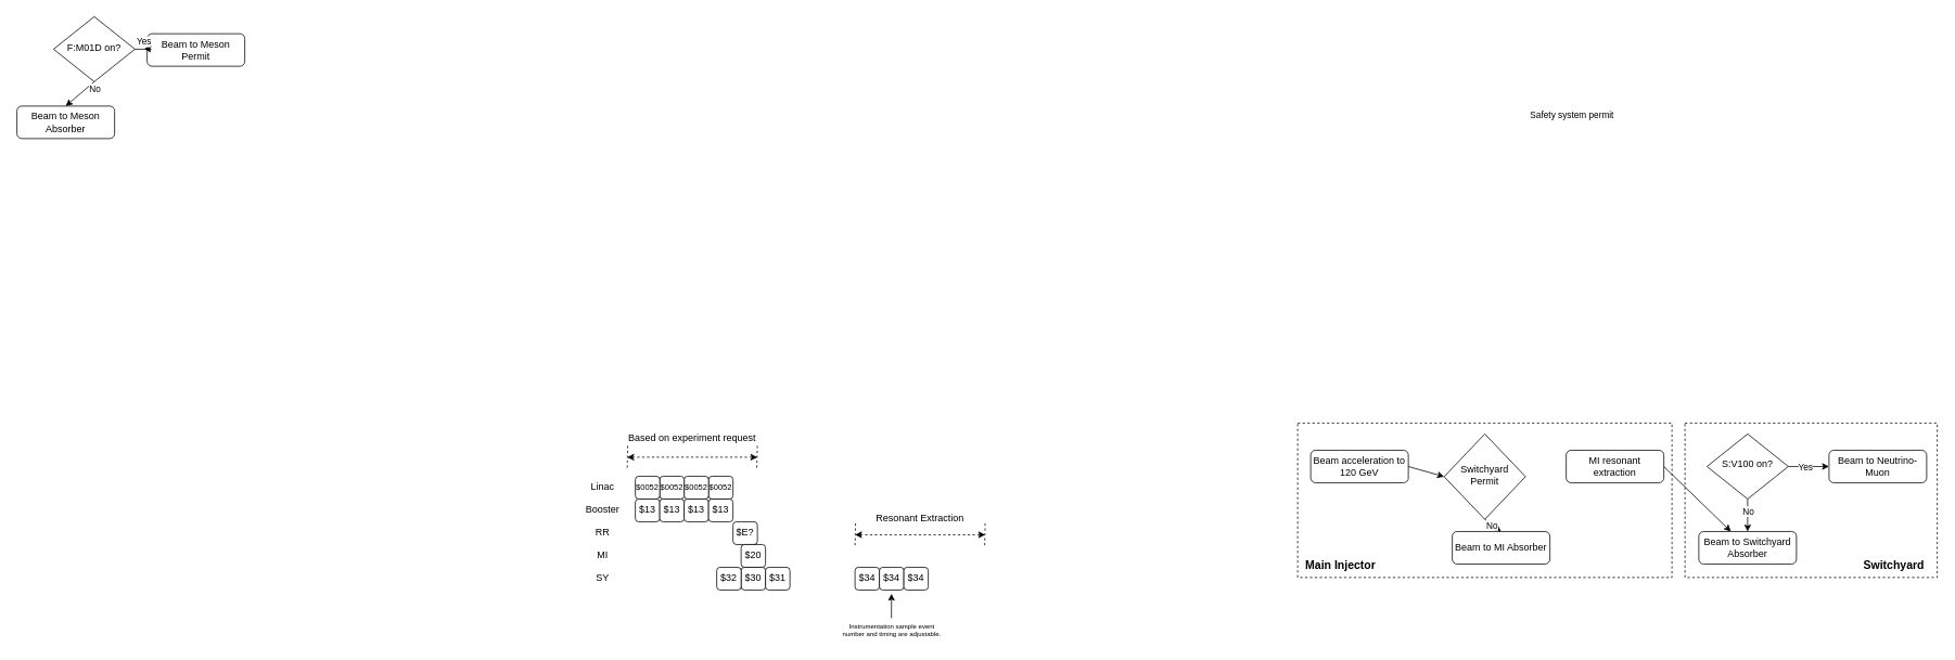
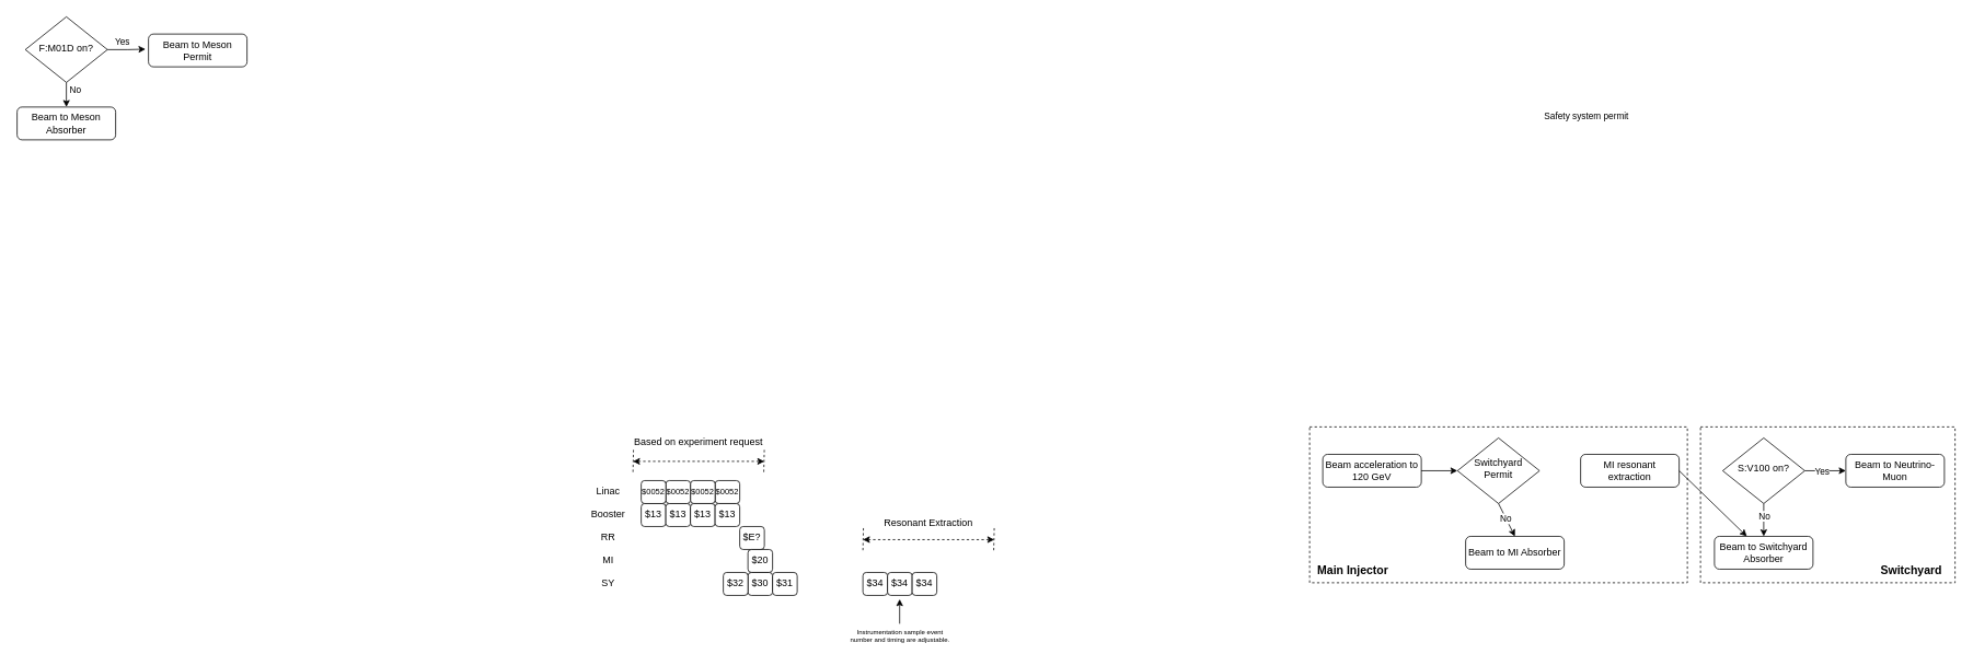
  <mxCell id="0" />
  <mxCell id="1" parent="0" />
  <mxCell id="2" value="" style="rounded=0;whiteSpace=wrap;html=1;dashed=1;" vertex="1" parent="1"><mxGeometry x="1594" y="520" width="460" height="190" as="geometry" /></mxCell>
  <mxCell id="3" value="" style="rounded=0;whiteSpace=wrap;html=1;dashed=1;" vertex="1" parent="1"><mxGeometry x="2070" y="520" width="310" height="190" as="geometry" /></mxCell>
  <mxCell id="4" value="Beam to Meson Permit" style="rounded=1;whiteSpace=wrap;html=1;fontSize=12;glass=0;strokeWidth=1;shadow=0;" parent="1" vertex="1"><mxGeometry x="180" y="41" width="120" height="40" as="geometry" /></mxCell>
  <mxCell id="5" value="Beam to Neutrino-Muon" style="rounded=1;whiteSpace=wrap;html=1;fontSize=12;glass=0;strokeWidth=1;shadow=0;" parent="1" vertex="1"><mxGeometry x="2247" y="553.44" width="120" height="40" as="geometry" /></mxCell>
  <mxCell id="6" value="" style="edgeStyle=orthogonalEdgeStyle;rounded=0;orthogonalLoop=1;jettySize=auto;html=1;exitX=0.5;exitY=1;exitDx=0;exitDy=0;entryX=0.5;entryY=0;entryDx=0;entryDy=0;" parent="1" source="9" target="8" edge="1"><mxGeometry relative="1" as="geometry"><mxPoint x="2197" y="623.44" as="targetPoint" /></mxGeometry></mxCell>
  <mxCell id="7" value="No" style="edgeLabel;html=1;align=center;verticalAlign=middle;resizable=0;points=[];" parent="6" vertex="1" connectable="0"><mxGeometry x="-0.438" relative="1" as="geometry"><mxPoint y="4" as="offset" /></mxGeometry></mxCell>
  <mxCell id="8" value="Beam to Switchyard Absorber" style="rounded=1;whiteSpace=wrap;html=1;fontSize=12;glass=0;strokeWidth=1;shadow=0;" parent="1" vertex="1"><mxGeometry x="2087" y="653.44" width="120" height="40" as="geometry" /></mxCell>
  <mxCell id="9" value="S:V100 on?" style="rhombus;whiteSpace=wrap;html=1;shadow=0;fontFamily=Helvetica;fontSize=12;align=center;strokeWidth=1;spacing=6;spacingTop=-4;" parent="1" vertex="1"><mxGeometry x="2097" y="533.44" width="100" height="80" as="geometry" /></mxCell>
  <mxCell id="10" value="" style="endArrow=classic;html=1;rounded=0;exitX=1;exitY=0.5;exitDx=0;exitDy=0;entryX=0;entryY=0.5;entryDx=0;entryDy=0;" parent="1" source="9" target="5" edge="1"><mxGeometry width="50" height="50" relative="1" as="geometry"><mxPoint x="2237" y="563.44" as="sourcePoint" /><mxPoint x="2287" y="513.44" as="targetPoint" /></mxGeometry></mxCell>
  <mxCell id="11" value="Yes" style="edgeLabel;html=1;align=center;verticalAlign=middle;resizable=0;points=[];" parent="10" vertex="1" connectable="0"><mxGeometry x="-0.038" relative="1" as="geometry"><mxPoint x="-4" as="offset" /></mxGeometry></mxCell>
  <mxCell id="12" value="" style="edgeStyle=orthogonalEdgeStyle;rounded=0;orthogonalLoop=1;jettySize=auto;html=1;entryX=-0.03;entryY=0.461;entryDx=0;entryDy=0;entryPerimeter=0;" parent="1" source="14" target="4" edge="1"><mxGeometry relative="1" as="geometry"><mxPoint x="180" y="60" as="targetPoint" /></mxGeometry></mxCell>
  <mxCell id="13" value="Yes" style="edgeLabel;html=1;align=center;verticalAlign=middle;resizable=0;points=[];" parent="12" vertex="1" connectable="0"><mxGeometry x="-0.282" y="1" relative="1" as="geometry"><mxPoint y="-9" as="offset" /></mxGeometry></mxCell>
- <mxCell id="14" value="F:M01D on?" style="rhombus;whiteSpace=wrap;html=1;shadow=0;fontFamily=Helvetica;fontSize=12;align=center;strokeWidth=1;spacing=6;spacingTop=-4;" parent="1" vertex="1"><mxGeometry x="65" y="20" width="100" height="80" as="geometry" /></mxCell>
+ <mxCell id="14" value="F:M01D on?" style="rhombus;whiteSpace=wrap;html=1;shadow=0;fontFamily=Helvetica;fontSize=12;align=center;strokeWidth=1;spacing=6;spacingTop=-4;" parent="1" vertex="1"><mxGeometry x="30" y="20" width="100" height="80" as="geometry" /></mxCell>
  <mxCell id="15" value="Beam to Meson Absorber" style="rounded=1;whiteSpace=wrap;html=1;fontSize=12;glass=0;strokeWidth=1;shadow=0;" parent="1" vertex="1"><mxGeometry x="20" y="130" width="120" height="40" as="geometry" /></mxCell>
  <mxCell id="16" value="" style="endArrow=classic;html=1;rounded=0;exitX=0.5;exitY=1;exitDx=0;exitDy=0;entryX=0.5;entryY=0;entryDx=0;entryDy=0;" parent="1" source="14" target="15" edge="1"><mxGeometry width="50" height="50" relative="1" as="geometry"><mxPoint x="90" y="210" as="sourcePoint" /><mxPoint x="140" y="160" as="targetPoint" /></mxGeometry></mxCell>
  <mxCell id="17" value="No" style="edgeLabel;html=1;align=center;verticalAlign=middle;resizable=0;points=[];" parent="16" vertex="1" connectable="0"><mxGeometry x="-0.441" relative="1" as="geometry"><mxPoint x="10" as="offset" /></mxGeometry></mxCell>
  <mxCell id="18" value="Safety system permit" style="edgeLabel;html=1;align=center;verticalAlign=middle;resizable=0;points=[];" parent="1" vertex="1" connectable="0"><mxGeometry x="1930" y="140.003" as="geometry" /></mxCell>
  <mxCell id="19" value="MI resonant extraction" style="rounded=1;whiteSpace=wrap;html=1;fontSize=12;glass=0;strokeWidth=1;shadow=0;" vertex="1" parent="1"><mxGeometry x="1924" y="553.44" width="120" height="40" as="geometry" /></mxCell>
- <mxCell id="20" value="&lt;div&gt;Switchyard Permit&lt;/div&gt;" style="rhombus;whiteSpace=wrap;html=1;shadow=0;fontFamily=Helvetica;fontSize=12;align=center;strokeWidth=1;spacing=6;spacingTop=-4;" vertex="1" parent="1"><mxGeometry x="1774" y="533.44" width="100" height="105" as="geometry" /></mxCell>
+ <mxCell id="20" value="&lt;div&gt;Switchyard Permit&lt;/div&gt;" style="rhombus;whiteSpace=wrap;html=1;shadow=0;fontFamily=Helvetica;fontSize=12;align=center;strokeWidth=1;spacing=6;spacingTop=-4;" vertex="1" parent="1"><mxGeometry x="1774" y="533.44" width="100" height="80" as="geometry" /></mxCell>
  <mxCell id="21" value="&lt;div&gt;Beam to MI Absorber&lt;/div&gt;" style="rounded=1;whiteSpace=wrap;html=1;fontSize=12;glass=0;strokeWidth=1;shadow=0;" vertex="1" parent="1"><mxGeometry x="1784" y="653.44" width="120" height="40" as="geometry" /></mxCell>
  <mxCell id="22" value="Beam acceleration to 120 GeV" style="rounded=1;whiteSpace=wrap;html=1;fontSize=12;glass=0;strokeWidth=1;shadow=0;" vertex="1" parent="1"><mxGeometry x="1610" y="553.44" width="120" height="40" as="geometry" /></mxCell>
  <mxCell id="23" value="" style="endArrow=classic;html=1;rounded=0;entryX=0;entryY=0.5;entryDx=0;entryDy=0;exitX=1;exitY=0.5;exitDx=0;exitDy=0;" edge="1" parent="1" source="22" target="20"><mxGeometry width="50" height="50" relative="1" as="geometry"><mxPoint x="1320" y="650" as="sourcePoint" /><mxPoint x="1370" y="600" as="targetPoint" /></mxGeometry></mxCell>
  <mxCell id="24" value="" style="endArrow=classic;html=1;rounded=0;exitX=0.5;exitY=1;exitDx=0;exitDy=0;entryX=0.5;entryY=0;entryDx=0;entryDy=0;" edge="1" parent="1" source="20" target="21"><mxGeometry width="50" height="50" relative="1" as="geometry"><mxPoint x="1820" y="650" as="sourcePoint" /><mxPoint x="1870" y="600" as="targetPoint" /></mxGeometry></mxCell>
  <mxCell id="25" value="No" style="edgeLabel;html=1;align=center;verticalAlign=middle;resizable=0;points=[];" vertex="1" connectable="0" parent="24"><mxGeometry x="-0.106" relative="1" as="geometry"><mxPoint as="offset" /></mxGeometry></mxCell>
  <mxCell id="26" value="" style="endArrow=classic;html=1;rounded=0;exitX=1;exitY=0.5;exitDx=0;exitDy=0;" edge="1" parent="1" source="19" target="8"><mxGeometry width="50" height="50" relative="1" as="geometry"><mxPoint x="1820" y="650" as="sourcePoint" /><mxPoint x="1870" y="600" as="targetPoint" /></mxGeometry></mxCell>
  <mxCell id="27" value="Main Injector" style="text;html=1;strokeColor=none;fillColor=none;align=center;verticalAlign=middle;whiteSpace=wrap;rounded=0;fontStyle=1;fontSize=14;" vertex="1" parent="1"><mxGeometry x="1594" y="680" width="106" height="30" as="geometry" /></mxCell>
  <mxCell id="28" value="Switchyard" style="text;html=1;strokeColor=none;fillColor=none;align=center;verticalAlign=middle;whiteSpace=wrap;rounded=0;fontStyle=1;fontSize=14;" vertex="1" parent="1"><mxGeometry x="2274" y="680" width="106" height="30" as="geometry" /></mxCell>
  <mxCell id="29" value="$0052" style="rounded=1;whiteSpace=wrap;html=1;fontSize=10;" vertex="1" parent="1"><mxGeometry x="870" y="585.44" width="30" height="28" as="geometry" /></mxCell>
  <mxCell id="30" value="Linac" style="text;html=1;strokeColor=none;fillColor=none;align=center;verticalAlign=middle;whiteSpace=wrap;rounded=0;" vertex="1" parent="1"><mxGeometry x="710" y="584.44" width="60" height="30" as="geometry" /></mxCell>
  <mxCell id="31" value="$13" style="rounded=1;whiteSpace=wrap;html=1;" vertex="1" parent="1"><mxGeometry x="780" y="613.44" width="30" height="28" as="geometry" /></mxCell>
  <mxCell id="32" value="Booster" style="text;html=1;strokeColor=none;fillColor=none;align=center;verticalAlign=middle;whiteSpace=wrap;rounded=0;" vertex="1" parent="1"><mxGeometry x="710" y="611.44" width="60" height="30" as="geometry" /></mxCell>
  <mxCell id="33" value="$E?" style="rounded=1;whiteSpace=wrap;html=1;" vertex="1" parent="1"><mxGeometry x="900" y="641.44" width="30" height="28" as="geometry" /></mxCell>
  <mxCell id="34" value="RR" style="text;html=1;strokeColor=none;fillColor=none;align=center;verticalAlign=middle;whiteSpace=wrap;rounded=0;" vertex="1" parent="1"><mxGeometry x="710" y="640.44" width="60" height="30" as="geometry" /></mxCell>
  <mxCell id="35" value="$20" style="rounded=1;whiteSpace=wrap;html=1;" vertex="1" parent="1"><mxGeometry x="910" y="669.44" width="30" height="28" as="geometry" /></mxCell>
  <mxCell id="36" value="MI" style="text;html=1;strokeColor=none;fillColor=none;align=center;verticalAlign=middle;whiteSpace=wrap;rounded=0;" vertex="1" parent="1"><mxGeometry x="710" y="667.44" width="60" height="30" as="geometry" /></mxCell>
  <mxCell id="37" value="$0052" style="rounded=1;whiteSpace=wrap;html=1;fontSize=10;" vertex="1" parent="1"><mxGeometry x="840" y="585.44" width="30" height="28" as="geometry" /></mxCell>
  <mxCell id="38" value="$13" style="rounded=1;whiteSpace=wrap;html=1;" vertex="1" parent="1"><mxGeometry x="810" y="613.44" width="30" height="28" as="geometry" /></mxCell>
  <mxCell id="39" value="$0052" style="rounded=1;whiteSpace=wrap;html=1;fontSize=10;" vertex="1" parent="1"><mxGeometry x="810" y="585.44" width="30" height="28" as="geometry" /></mxCell>
  <mxCell id="40" value="$13" style="rounded=1;whiteSpace=wrap;html=1;" vertex="1" parent="1"><mxGeometry x="840" y="613.44" width="30" height="28" as="geometry" /></mxCell>
  <mxCell id="41" value="$0052" style="rounded=1;whiteSpace=wrap;html=1;fontSize=10;" vertex="1" parent="1"><mxGeometry x="780" y="585.44" width="30" height="28" as="geometry" /></mxCell>
  <mxCell id="42" value="$13" style="rounded=1;whiteSpace=wrap;html=1;" vertex="1" parent="1"><mxGeometry x="870" y="613.44" width="30" height="28" as="geometry" /></mxCell>
  <mxCell id="43" value="$30" style="rounded=1;whiteSpace=wrap;html=1;" vertex="1" parent="1"><mxGeometry x="910" y="697.44" width="30" height="28" as="geometry" /></mxCell>
  <mxCell id="44" value="SY" style="text;html=1;strokeColor=none;fillColor=none;align=center;verticalAlign=middle;whiteSpace=wrap;rounded=0;" vertex="1" parent="1"><mxGeometry x="710" y="695.44" width="60" height="30" as="geometry" /></mxCell>
  <mxCell id="45" value="" style="endArrow=none;html=1;rounded=0;dashed=1;" edge="1" parent="1"><mxGeometry width="50" height="50" relative="1" as="geometry"><mxPoint x="770" y="575" as="sourcePoint" /><mxPoint x="770.69" y="545" as="targetPoint" /></mxGeometry></mxCell>
  <mxCell id="46" value="" style="endArrow=none;html=1;rounded=0;dashed=1;" edge="1" parent="1"><mxGeometry width="50" height="50" relative="1" as="geometry"><mxPoint x="929.31" y="575" as="sourcePoint" /><mxPoint x="930" y="545" as="targetPoint" /></mxGeometry></mxCell>
  <mxCell id="47" value="" style="endArrow=classic;startArrow=classic;html=1;rounded=0;dashed=1;" edge="1" parent="1"><mxGeometry width="50" height="50" relative="1" as="geometry"><mxPoint x="770" y="562" as="sourcePoint" /><mxPoint x="930" y="562" as="targetPoint" /></mxGeometry></mxCell>
  <mxCell id="48" value="Based on experiment request" style="text;html=1;strokeColor=none;fillColor=none;align=center;verticalAlign=middle;whiteSpace=wrap;rounded=0;" vertex="1" parent="1"><mxGeometry x="770" y="523.44" width="160" height="30" as="geometry" /></mxCell>
  <mxCell id="49" value="" style="endArrow=none;html=1;rounded=0;dashed=1;" edge="1" parent="1"><mxGeometry width="50" height="50" relative="1" as="geometry"><mxPoint x="1050" y="670.44" as="sourcePoint" /><mxPoint x="1050.69" y="640.44" as="targetPoint" /></mxGeometry></mxCell>
  <mxCell id="50" value="" style="endArrow=none;html=1;rounded=0;dashed=1;" edge="1" parent="1"><mxGeometry width="50" height="50" relative="1" as="geometry"><mxPoint x="1209.31" y="670.44" as="sourcePoint" /><mxPoint x="1210" y="640.44" as="targetPoint" /></mxGeometry></mxCell>
  <mxCell id="51" value="" style="endArrow=classic;startArrow=classic;html=1;rounded=0;dashed=1;" edge="1" parent="1"><mxGeometry width="50" height="50" relative="1" as="geometry"><mxPoint x="1050" y="657.44" as="sourcePoint" /><mxPoint x="1210" y="657.44" as="targetPoint" /></mxGeometry></mxCell>
  <mxCell id="52" value="Resonant Extraction" style="text;html=1;strokeColor=none;fillColor=none;align=center;verticalAlign=middle;whiteSpace=wrap;rounded=0;" vertex="1" parent="1"><mxGeometry x="1050" y="622.44" width="160" height="30" as="geometry" /></mxCell>
  <mxCell id="53" value="$31" style="rounded=1;whiteSpace=wrap;html=1;" vertex="1" parent="1"><mxGeometry x="940" y="697.44" width="30" height="28" as="geometry" /></mxCell>
  <mxCell id="54" value="&lt;div&gt;$32&lt;/div&gt;" style="rounded=1;whiteSpace=wrap;html=1;" vertex="1" parent="1"><mxGeometry x="880" y="697.44" width="30" height="28" as="geometry" /></mxCell>
  <mxCell id="55" value="$34" style="rounded=1;whiteSpace=wrap;html=1;" vertex="1" parent="1"><mxGeometry x="1050" y="697.44" width="30" height="28" as="geometry" /></mxCell>
  <mxCell id="56" value="$34" style="rounded=1;whiteSpace=wrap;html=1;" vertex="1" parent="1"><mxGeometry x="1080" y="697.44" width="30" height="28" as="geometry" /></mxCell>
  <mxCell id="57" value="$34" style="rounded=1;whiteSpace=wrap;html=1;" vertex="1" parent="1"><mxGeometry x="1110" y="697.44" width="30" height="28" as="geometry" /></mxCell>
  <mxCell id="58" value="" style="endArrow=classic;html=1;rounded=0;" edge="1" parent="1"><mxGeometry width="50" height="50" relative="1" as="geometry"><mxPoint x="1094.76" y="760" as="sourcePoint" /><mxPoint x="1094.76" y="730" as="targetPoint" /></mxGeometry></mxCell>
  <mxCell id="59" value="Instrumentation sample event number and timing are adjustable." style="text;html=1;strokeColor=none;fillColor=none;align=center;verticalAlign=middle;whiteSpace=wrap;rounded=0;fontSize=8;" vertex="1" parent="1"><mxGeometry x="1027.5" y="760" width="135" height="30" as="geometry" /></mxCell>
